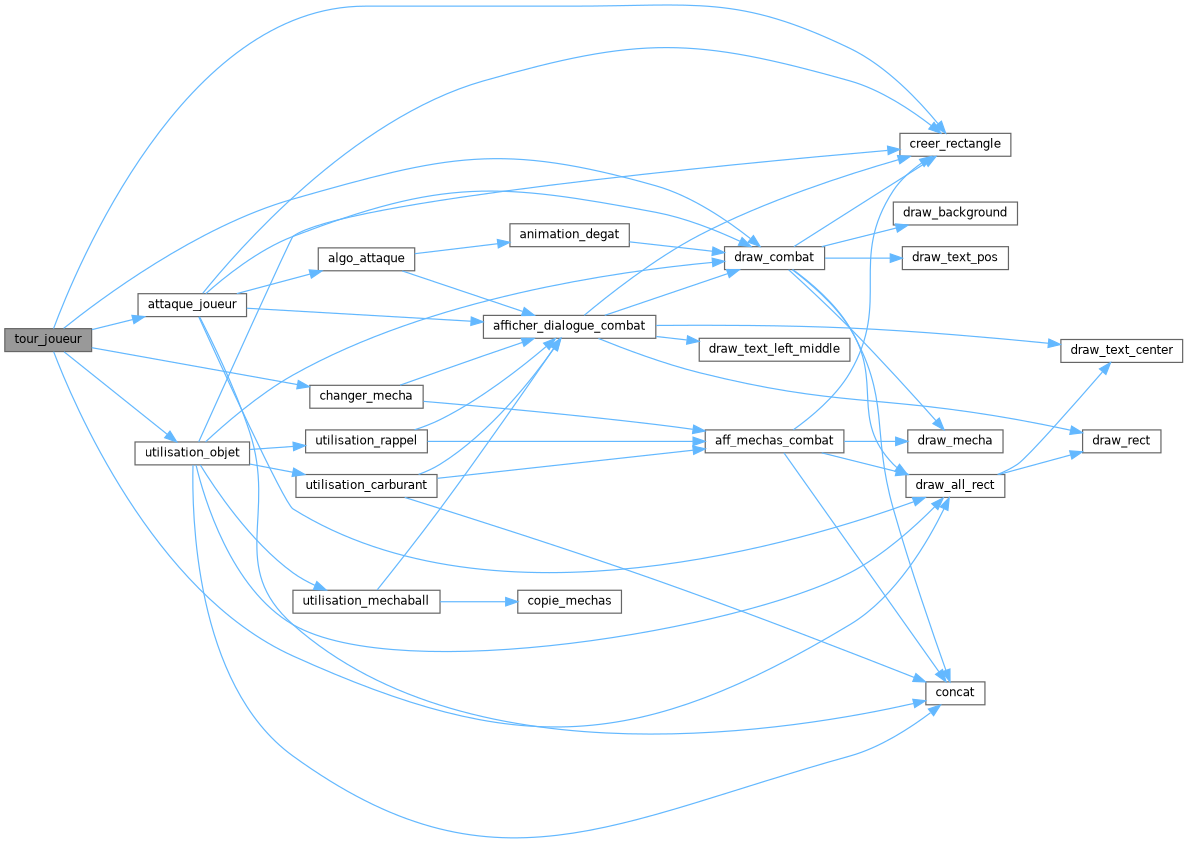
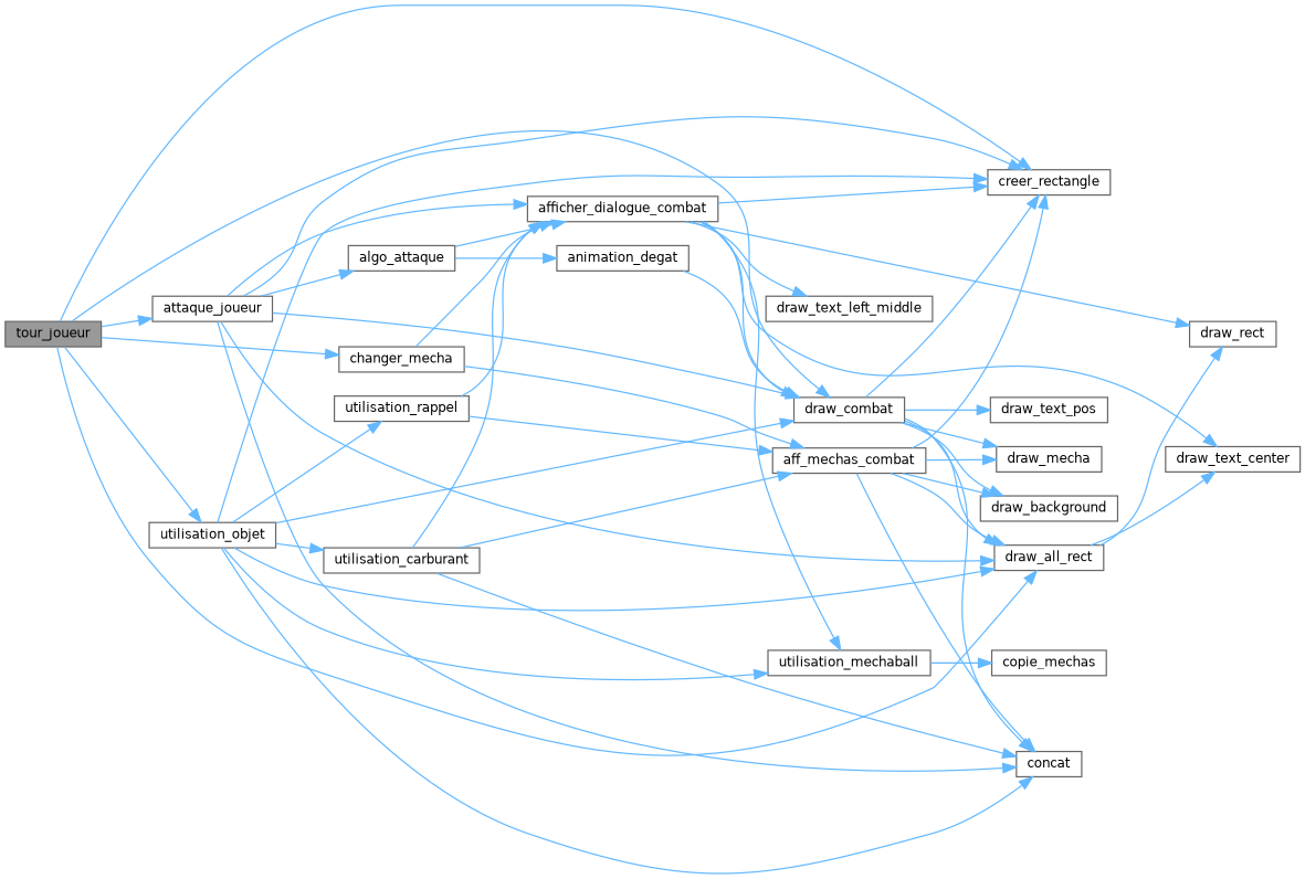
  digraph {
    rankdir=LR
    node [color=grey40 fillcolor=white fontname=Helvetica fontsize=10 shape=box style=filled]
    edge [color=steelblue1 fontname=Helvetica fontsize=10 labelfontname=Helvetica labelfontsize=10 style=solid]
    n1 [color=gray40 fillcolor=grey60 fontcolor=black height=0.2 label=tour_joueur width=0.4]
    n2 [height=0.2 label=attaque_joueur width=0.4]
    n3 [height=0.2 label=creer_rectangle width=0.4]
    n4 [height=0.2 label=draw_combat width=0.4]
    n5 [height=0.2 label=draw_all_rect width=0.4]
    n6 [height=0.2 label=changer_mecha width=0.4]
    n7 [height=0.2 label=utilisation_objet width=0.4]
    n8 [height=0.2 label=algo_attaque width=0.4]
    n9 [height=0.2 label=concat width=0.4]
    n10 [height=0.2 label=afficher_dialogue_combat width=0.4]
    n11 [height=0.2 label=draw_background width=0.4]
    n12 [height=0.2 label=draw_mecha width=0.4]
    n13 [height=0.2 label=draw_text_pos width=0.4]
    n14 [height=0.2 label=draw_rect width=0.4]
    n15 [height=0.2 label=draw_text_center width=0.4]
    n16 [height=0.2 label=aff_mechas_combat width=0.4]
    n17 [height=0.2 label=utilisation_carburant width=0.4]
    n18 [height=0.2 label=utilisation_mechaball width=0.4]
    n19 [height=0.2 label=utilisation_rappel width=0.4]
    n20 [height=0.2 label=animation_degat width=0.4]
    n21 [height=0.2 label=draw_text_left_middle width=0.4]
    n22 [height=0.2 label=copie_mechas width=0.4]
    n1 -> n2
    n1 -> n3
    n1 -> n4
    n1 -> n5
    n1 -> n6
    n1 -> n7
    n2 -> n3
    n2 -> n4
    n2 -> n5
    n2 -> n8
    n2 -> n9
    n2 -> n10
    n4 -> n3
    n4 -> n5
    n4 -> n9
    n4 -> n11
    n4 -> n12
    n4 -> n13
    n5 -> n14
    n5 -> n15
    n6 -> n10
    n6 -> n16
    n7 -> n3
    n7 -> n4
    n7 -> n5
    n7 -> n9
    n7 -> n17
    n7 -> n18
    n7 -> n19
    n8 -> n10
    n8 -> n20
    n10 -> n3
    n10 -> n4
    n10 -> n14
    n10 -> n15
    n10 -> n21
    n16 -> n3
    n16 -> n5
    n16 -> n9
+   n16 -> n11
    n16 -> n12
    n17 -> n9
    n17 -> n10
    n17 -> n16
-   n18 -> n10
+   n10 -> n18
    n18 -> n22
    n19 -> n10
    n19 -> n16
    n20 -> n4
  }
